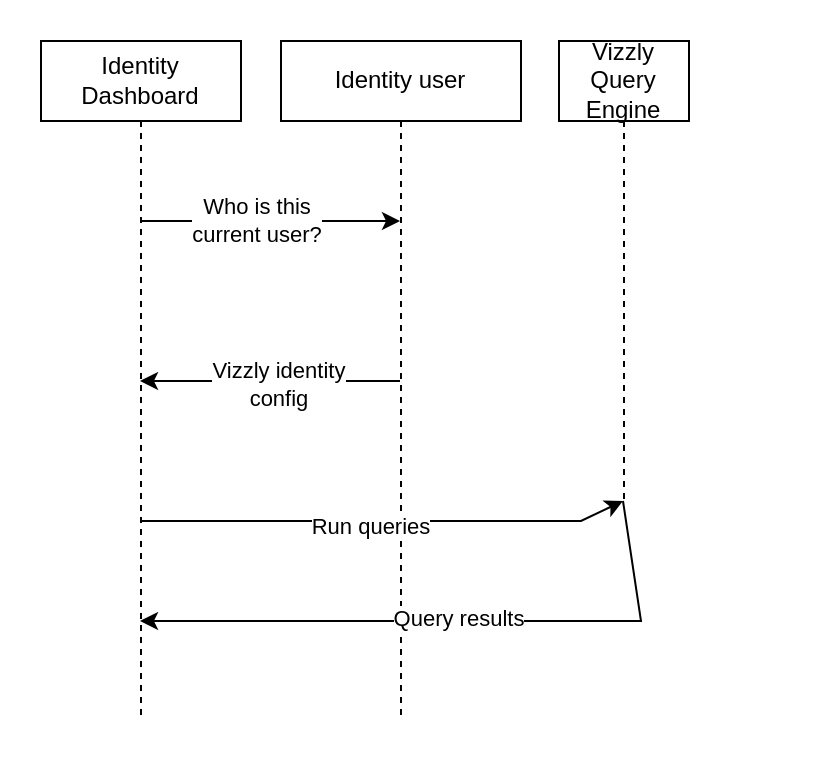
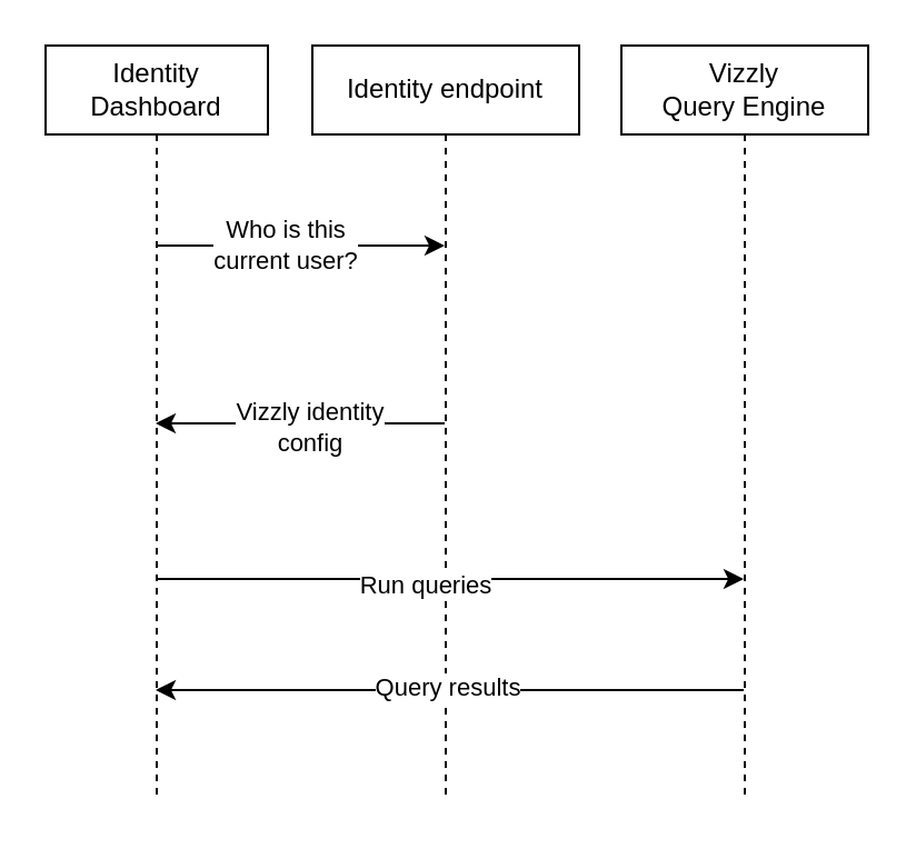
  <mxCell id="0" />
  <mxCell id="1" parent="0" />
- <mxCell id="2" value="Identity user" style="shape=umlLifeline;perimeter=lifelinePerimeter;whiteSpace=wrap;html=1;container=1;collapsible=0;recursiveResize=0;outlineConnect=0;" parent="1" vertex="1"><mxGeometry x="140" y="20" width="120" height="340" as="geometry" /></mxCell>
+ <mxCell id="2" value="Identity endpoint" style="shape=umlLifeline;perimeter=lifelinePerimeter;whiteSpace=wrap;html=1;container=1;collapsible=0;recursiveResize=0;outlineConnect=0;" parent="1" vertex="1"><mxGeometry x="140" y="20" width="120" height="340" as="geometry" /></mxCell>
  <mxCell id="3" value="" style="edgeStyle=orthogonalEdgeStyle;rounded=0;orthogonalLoop=1;jettySize=auto;html=1;" parent="1" source="5" target="2" edge="1"><mxGeometry relative="1" as="geometry"><mxPoint x="170" y="170" as="targetPoint" /><Array as="points"><mxPoint x="130" y="110" /><mxPoint x="130" y="110" /></Array></mxGeometry></mxCell>
  <mxCell id="4" value="Who is this&lt;br&gt;current user?" style="edgeLabel;html=1;align=center;verticalAlign=middle;resizable=0;points=[];" parent="3" vertex="1" connectable="0"><mxGeometry x="-0.257" y="1" relative="1" as="geometry"><mxPoint x="10" as="offset" /></mxGeometry></mxCell>
  <mxCell id="5" value="Identity Dashboard" style="shape=umlLifeline;perimeter=lifelinePerimeter;whiteSpace=wrap;html=1;container=1;collapsible=0;recursiveResize=0;outlineConnect=0;" parent="1" vertex="1"><mxGeometry x="20" y="20" width="100" height="340" as="geometry" /></mxCell>
  <mxCell id="6" value="" style="endArrow=classic;html=1;rounded=0;" parent="1" source="2" target="5" edge="1"><mxGeometry width="50" height="50" relative="1" as="geometry"><mxPoint x="410" y="300" as="sourcePoint" /><mxPoint x="460" y="250" as="targetPoint" /><Array as="points"><mxPoint x="160" y="190" /></Array></mxGeometry></mxCell>
  <mxCell id="7" value="Vizzly identity&lt;br&gt;config" style="edgeLabel;html=1;align=center;verticalAlign=middle;resizable=0;points=[];" parent="6" vertex="1" connectable="0"><mxGeometry x="0.185" y="1" relative="1" as="geometry"><mxPoint x="16" as="offset" /></mxGeometry></mxCell>
  <mxCell id="8" value="" style="endArrow=classic;html=1;rounded=0;" edge="1" parent="1" source="5" target="12"><mxGeometry width="50" height="50" relative="1" as="geometry"><mxPoint x="330" y="220" as="sourcePoint" /><mxPoint x="364.5" y="260" as="targetPoint" /><Array as="points"><mxPoint x="290" y="260" /></Array></mxGeometry></mxCell>
  <mxCell id="9" value="Run queries" style="edgeLabel;html=1;align=center;verticalAlign=middle;resizable=0;points=[];" vertex="1" connectable="0" parent="8"><mxGeometry x="-0.4" y="-1" relative="1" as="geometry"><mxPoint x="42" y="1" as="offset" /></mxGeometry></mxCell>
  <mxCell id="10" value="" style="endArrow=classic;html=1;rounded=0;" edge="1" parent="1" source="12" target="5"><mxGeometry width="50" height="50" relative="1" as="geometry"><mxPoint x="364.5" y="310" as="sourcePoint" /><mxPoint x="380" y="170" as="targetPoint" /><Array as="points"><mxPoint x="320" y="310" /></Array></mxGeometry></mxCell>
  <mxCell id="11" value="Query results" style="edgeLabel;html=1;align=center;verticalAlign=middle;resizable=0;points=[];" vertex="1" connectable="0" parent="10"><mxGeometry x="-0.249" y="-2" relative="1" as="geometry"><mxPoint x="-35" as="offset" /></mxGeometry></mxCell>
- <mxCell id="12" value="Vizzly&lt;br&gt;Query Engine" style="shape=umlLifeline;perimeter=lifelinePerimeter;whiteSpace=wrap;html=1;container=1;collapsible=0;recursiveResize=0;outlineConnect=0;" vertex="1" parent="1"><mxGeometry x="279" y="20" width="65" height="230" as="geometry" /></mxCell>
+ <mxCell id="12" value="Vizzly&lt;br&gt;Query Engine" style="shape=umlLifeline;perimeter=lifelinePerimeter;whiteSpace=wrap;html=1;container=1;collapsible=0;recursiveResize=0;outlineConnect=0;" vertex="1" parent="1"><mxGeometry x="279" y="20" width="111" height="340" as="geometry" /></mxCell>
